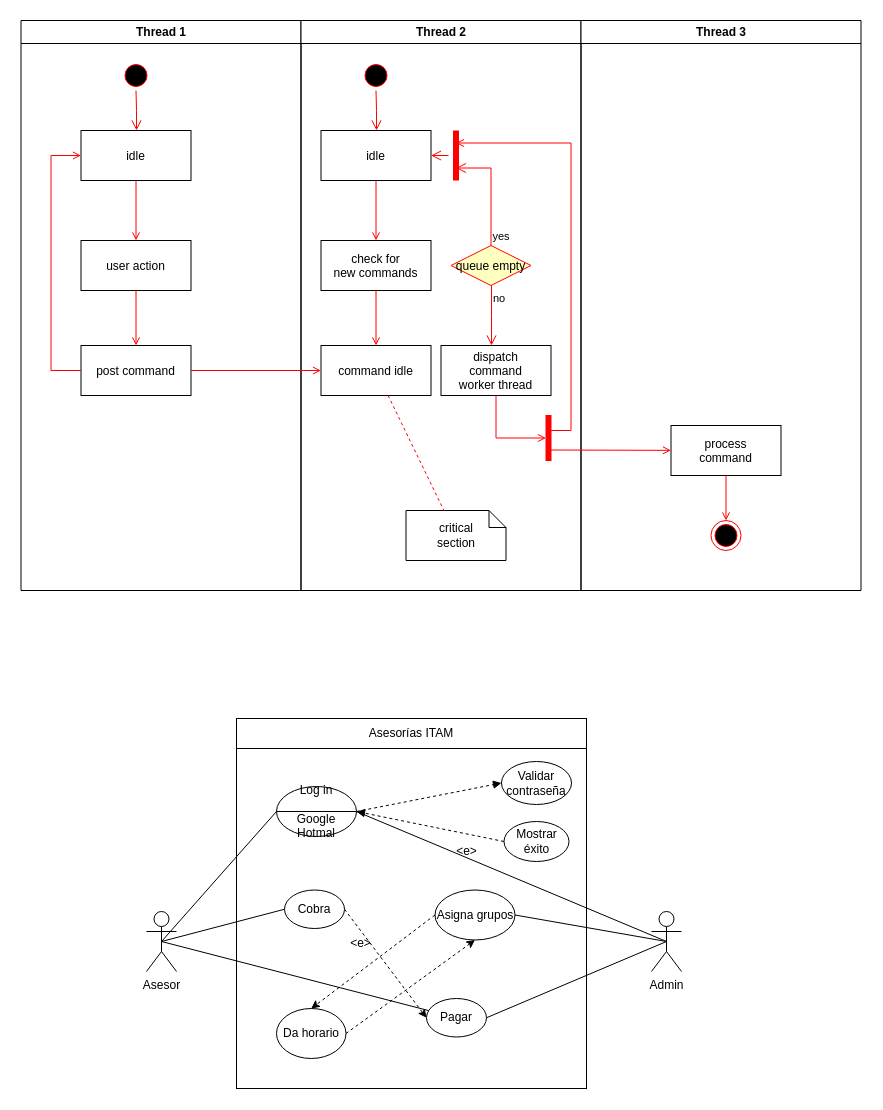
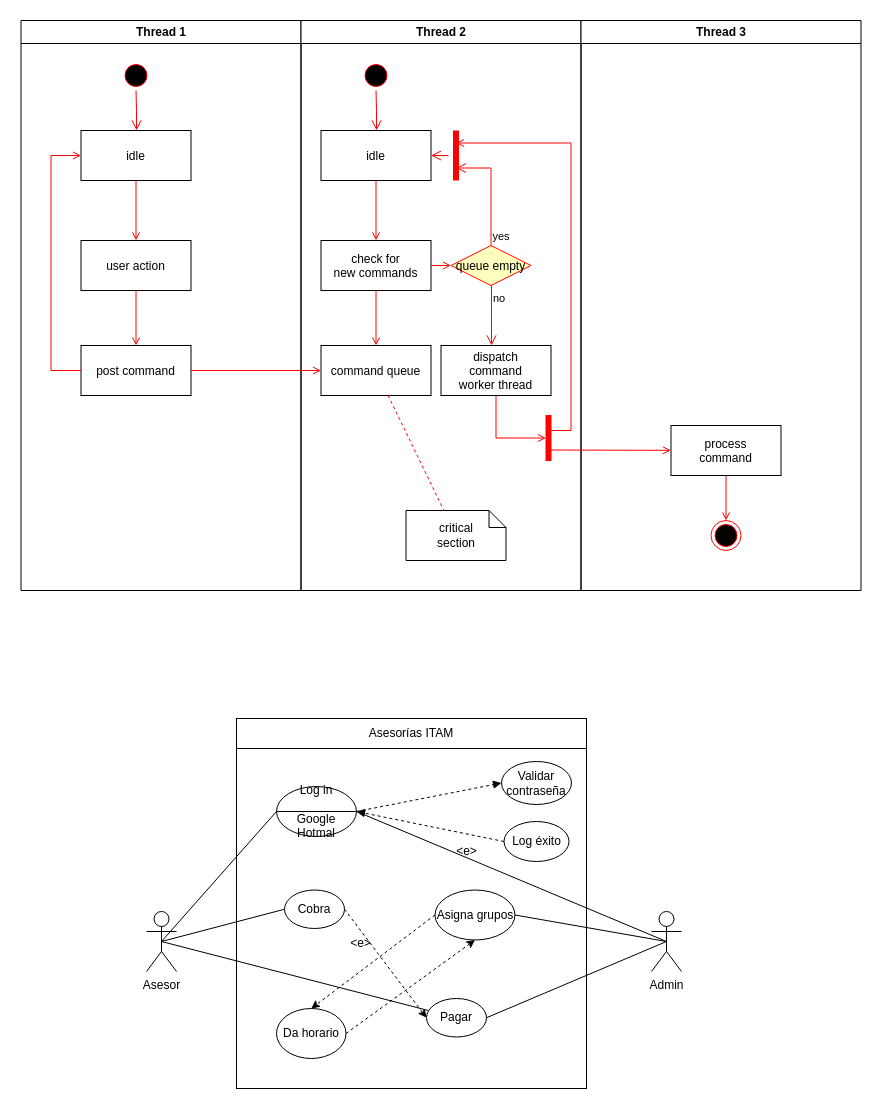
  <mxCell id="0" />
  <mxCell id="1" parent="0" />
  <mxCell id="2" value="Thread 1" style="swimlane;whiteSpace=wrap" parent="1" vertex="1"><mxGeometry x="20.5" y="20" width="280" height="570" as="geometry" /></mxCell>
  <mxCell id="3" value="" style="ellipse;shape=startState;fillColor=#000000;strokeColor=#ff0000;" parent="2" vertex="1"><mxGeometry x="100" y="40" width="30" height="30" as="geometry" /></mxCell>
  <mxCell id="4" value="" style="edgeStyle=elbowEdgeStyle;elbow=horizontal;verticalAlign=bottom;endArrow=open;endSize=8;strokeColor=#FF0000;endFill=1;rounded=0" parent="2" source="3" target="5" edge="1"><mxGeometry x="100" y="40" as="geometry"><mxPoint x="115" y="110" as="targetPoint" /></mxGeometry></mxCell>
  <mxCell id="5" value="idle" style="" parent="2" vertex="1"><mxGeometry x="60" y="110" width="110" height="50" as="geometry" /></mxCell>
  <mxCell id="6" value="user action" style="" parent="2" vertex="1"><mxGeometry x="60" y="220" width="110" height="50" as="geometry" /></mxCell>
  <mxCell id="7" value="" style="endArrow=open;strokeColor=#FF0000;endFill=1;rounded=0" parent="2" source="5" target="6" edge="1"><mxGeometry relative="1" as="geometry" /></mxCell>
  <mxCell id="8" value="post command" style="" parent="2" vertex="1"><mxGeometry x="60" y="325" width="110" height="50" as="geometry" /></mxCell>
  <mxCell id="9" value="" style="endArrow=open;strokeColor=#FF0000;endFill=1;rounded=0" parent="2" source="6" target="8" edge="1"><mxGeometry relative="1" as="geometry" /></mxCell>
  <mxCell id="10" value="" style="edgeStyle=elbowEdgeStyle;elbow=horizontal;strokeColor=#FF0000;endArrow=open;endFill=1;rounded=0" parent="2" source="8" target="5" edge="1"><mxGeometry width="100" height="100" relative="1" as="geometry"><mxPoint x="160" y="290" as="sourcePoint" /><mxPoint x="260" y="190" as="targetPoint" /><Array as="points"><mxPoint x="30" y="250" /></Array></mxGeometry></mxCell>
  <mxCell id="11" value="Thread 2" style="swimlane;whiteSpace=wrap" parent="1" vertex="1"><mxGeometry x="300.5" y="20" width="280" height="570" as="geometry" /></mxCell>
  <mxCell id="12" value="" style="ellipse;shape=startState;fillColor=#000000;strokeColor=#ff0000;" parent="11" vertex="1"><mxGeometry x="60" y="40" width="30" height="30" as="geometry" /></mxCell>
  <mxCell id="13" value="" style="edgeStyle=elbowEdgeStyle;elbow=horizontal;verticalAlign=bottom;endArrow=open;endSize=8;strokeColor=#FF0000;endFill=1;rounded=0" parent="11" source="12" target="14" edge="1"><mxGeometry x="40" y="20" as="geometry"><mxPoint x="55" y="90" as="targetPoint" /></mxGeometry></mxCell>
  <mxCell id="14" value="idle" style="" parent="11" vertex="1"><mxGeometry x="20" y="110" width="110" height="50" as="geometry" /></mxCell>
  <mxCell id="15" value="check for &#10;new commands" style="" parent="11" vertex="1"><mxGeometry x="20" y="220" width="110" height="50" as="geometry" /></mxCell>
  <mxCell id="16" value="" style="endArrow=open;strokeColor=#FF0000;endFill=1;rounded=0" parent="11" source="14" target="15" edge="1"><mxGeometry relative="1" as="geometry" /></mxCell>
- <mxCell id="17" value="command idle" style="" parent="11" vertex="1"><mxGeometry x="20" y="325" width="110" height="50" as="geometry" /></mxCell>
+ <mxCell id="17" value="command queue" style="" parent="11" vertex="1"><mxGeometry x="20" y="325" width="110" height="50" as="geometry" /></mxCell>
  <mxCell id="18" value="" style="endArrow=open;strokeColor=#FF0000;endFill=1;rounded=0" parent="11" source="15" target="17" edge="1"><mxGeometry relative="1" as="geometry" /></mxCell>
  <mxCell id="19" value="queue empty" style="rhombus;fillColor=#ffffc0;strokeColor=#ff0000;" parent="11" vertex="1"><mxGeometry x="150" y="225" width="80" height="40" as="geometry" /></mxCell>
  <mxCell id="20" value="yes" style="edgeStyle=elbowEdgeStyle;elbow=horizontal;align=left;verticalAlign=bottom;endArrow=open;endSize=8;strokeColor=#FF0000;exitX=0.5;exitY=0;endFill=1;rounded=0;entryX=0.75;entryY=0.5;entryPerimeter=0" parent="11" source="19" target="23" edge="1"><mxGeometry x="-1" relative="1" as="geometry"><mxPoint x="160" y="150" as="targetPoint" /><Array as="points"><mxPoint x="190" y="180" /></Array></mxGeometry></mxCell>
  <mxCell id="21" value="no" style="edgeStyle=elbowEdgeStyle;elbow=horizontal;align=left;verticalAlign=top;endArrow=open;endSize=8;strokeColor=#FF0000;endFill=1;rounded=0" parent="11" source="19" target="25" edge="1"><mxGeometry x="-1" relative="1" as="geometry"><mxPoint x="190" y="305" as="targetPoint" /></mxGeometry></mxCell>
+ <mxCell id="22" value="" style="endArrow=open;strokeColor=#FF0000;endFill=1;rounded=0" parent="11" source="15" target="19" edge="1"><mxGeometry relative="1" as="geometry" /></mxCell>
  <mxCell id="23" value="" style="shape=line;strokeWidth=6;strokeColor=#ff0000;rotation=90" parent="11" vertex="1"><mxGeometry x="130" y="127.5" width="50" height="15" as="geometry" /></mxCell>
  <mxCell id="24" value="" style="edgeStyle=elbowEdgeStyle;elbow=horizontal;verticalAlign=bottom;endArrow=open;endSize=8;strokeColor=#FF0000;endFill=1;rounded=0" parent="11" source="23" target="14" edge="1"><mxGeometry x="130" y="90" as="geometry"><mxPoint x="230" y="140" as="targetPoint" /></mxGeometry></mxCell>
  <mxCell id="25" value="dispatch&#10;command&#10;worker thread" style="" parent="11" vertex="1"><mxGeometry x="140" y="325" width="110" height="50" as="geometry" /></mxCell>
  <mxCell id="26" value="critical&#10;section" style="shape=note;whiteSpace=wrap;size=17" parent="11" vertex="1"><mxGeometry x="105" y="490" width="100" height="50" as="geometry" /></mxCell>
  <mxCell id="27" value="" style="endArrow=none;strokeColor=#FF0000;endFill=0;rounded=0;dashed=1" parent="11" source="17" target="26" edge="1"><mxGeometry relative="1" as="geometry" /></mxCell>
  <mxCell id="28" value="" style="whiteSpace=wrap;strokeColor=#FF0000;fillColor=#FF0000" parent="11" vertex="1"><mxGeometry x="245" y="395" width="5" height="45" as="geometry" /></mxCell>
  <mxCell id="29" value="" style="edgeStyle=elbowEdgeStyle;elbow=horizontal;entryX=0;entryY=0.5;strokeColor=#FF0000;endArrow=open;endFill=1;rounded=0" parent="11" source="25" target="28" edge="1"><mxGeometry width="100" height="100" relative="1" as="geometry"><mxPoint x="60" y="480" as="sourcePoint" /><mxPoint x="160" y="380" as="targetPoint" /><Array as="points"><mxPoint x="195" y="400" /></Array></mxGeometry></mxCell>
  <mxCell id="30" value="Thread 3" style="swimlane;whiteSpace=wrap" parent="1" vertex="1"><mxGeometry x="580.5" y="20" width="280" height="570" as="geometry" /></mxCell>
  <mxCell id="31" value="process&#10;command" style="" parent="30" vertex="1"><mxGeometry x="90" y="405" width="110" height="50" as="geometry" /></mxCell>
  <mxCell id="32" value="" style="edgeStyle=elbowEdgeStyle;elbow=horizontal;strokeColor=#FF0000;endArrow=open;endFill=1;rounded=0;entryX=0.25;entryY=0.5;entryPerimeter=0" parent="30" target="23" edge="1"><mxGeometry width="100" height="100" relative="1" as="geometry"><mxPoint x="-30" y="410" as="sourcePoint" /><mxPoint x="-120" y="120" as="targetPoint" /><Array as="points"><mxPoint x="-10" y="135" /></Array></mxGeometry></mxCell>
  <mxCell id="33" value="" style="edgeStyle=none;strokeColor=#FF0000;endArrow=open;endFill=1;rounded=0" parent="30" target="31" edge="1"><mxGeometry width="100" height="100" relative="1" as="geometry"><mxPoint x="-30" y="429.5" as="sourcePoint" /><mxPoint x="90" y="429.5" as="targetPoint" /></mxGeometry></mxCell>
  <mxCell id="34" value="" style="ellipse;shape=endState;fillColor=#000000;strokeColor=#ff0000" parent="30" vertex="1"><mxGeometry x="130" y="500" width="30" height="30" as="geometry" /></mxCell>
  <mxCell id="35" value="" style="endArrow=open;strokeColor=#FF0000;endFill=1;rounded=0" parent="30" source="31" target="34" edge="1"><mxGeometry relative="1" as="geometry" /></mxCell>
  <mxCell id="36" value="" style="endArrow=open;strokeColor=#FF0000;endFill=1;rounded=0" parent="1" source="8" target="17" edge="1"><mxGeometry relative="1" as="geometry" /></mxCell>
  <mxCell id="37" value="" style="rounded=0;whiteSpace=wrap;html=1;" vertex="1" parent="1"><mxGeometry x="236" y="718" width="350" height="370" as="geometry" /></mxCell>
  <mxCell id="38" style="rounded=0;orthogonalLoop=1;jettySize=auto;html=1;exitX=0.5;exitY=0.5;exitDx=0;exitDy=0;exitPerimeter=0;entryX=0;entryY=0.5;entryDx=0;entryDy=0;endArrow=none;endFill=0;" edge="1" parent="1" source="40" target="54"><mxGeometry relative="1" as="geometry" /></mxCell>
  <mxCell id="39" style="edgeStyle=none;rounded=0;orthogonalLoop=1;jettySize=auto;html=1;exitX=0.5;exitY=0.5;exitDx=0;exitDy=0;exitPerimeter=0;endArrow=none;endFill=0;" edge="1" parent="1" source="40" target="56"><mxGeometry relative="1" as="geometry" /></mxCell>
  <mxCell id="40" value="Asesor" style="shape=umlActor;verticalLabelPosition=bottom;verticalAlign=top;html=1;outlineConnect=0;" vertex="1" parent="1"><mxGeometry x="146" y="911" width="30" height="60" as="geometry" /></mxCell>
  <mxCell id="41" style="edgeStyle=none;rounded=0;orthogonalLoop=1;jettySize=auto;html=1;exitX=0.5;exitY=0.5;exitDx=0;exitDy=0;exitPerimeter=0;endArrow=none;endFill=0;entryX=1;entryY=0.5;entryDx=0;entryDy=0;" edge="1" parent="1" source="43" target="54"><mxGeometry relative="1" as="geometry"><mxPoint x="354.5" y="808" as="targetPoint" /></mxGeometry></mxCell>
  <mxCell id="42" style="edgeStyle=none;rounded=0;orthogonalLoop=1;jettySize=auto;html=1;exitX=0.5;exitY=0.5;exitDx=0;exitDy=0;exitPerimeter=0;entryX=1;entryY=0.5;entryDx=0;entryDy=0;endArrow=none;endFill=0;" edge="1" parent="1" source="43" target="56"><mxGeometry relative="1" as="geometry" /></mxCell>
  <mxCell id="43" value="Admin" style="shape=umlActor;verticalLabelPosition=bottom;verticalAlign=top;html=1;outlineConnect=0;" vertex="1" parent="1"><mxGeometry x="651" y="911" width="30" height="60" as="geometry" /></mxCell>
  <mxCell id="44" value="Asesorías ITAM" style="rounded=0;whiteSpace=wrap;html=1;" vertex="1" parent="1"><mxGeometry x="236" y="718" width="350" height="30" as="geometry" /></mxCell>
  <mxCell id="45" style="edgeStyle=none;rounded=0;orthogonalLoop=1;jettySize=auto;html=1;exitX=1;exitY=0.5;exitDx=0;exitDy=0;entryX=0;entryY=0.5;entryDx=0;entryDy=0;endArrow=block;endFill=1;dashed=1;" edge="1" parent="1" source="54" target="50"><mxGeometry relative="1" as="geometry"><mxPoint x="361" y="841" as="sourcePoint" /></mxGeometry></mxCell>
  <mxCell id="46" style="edgeStyle=none;rounded=0;orthogonalLoop=1;jettySize=auto;html=1;exitX=1;exitY=0.5;exitDx=0;exitDy=0;entryX=0.5;entryY=0.5;entryDx=0;entryDy=0;entryPerimeter=0;endArrow=none;endFill=0;" edge="1" parent="1" source="48" target="43"><mxGeometry relative="1" as="geometry" /></mxCell>
  <mxCell id="47" style="edgeStyle=none;rounded=0;orthogonalLoop=1;jettySize=auto;html=1;exitX=0;exitY=0.5;exitDx=0;exitDy=0;entryX=0.5;entryY=0;entryDx=0;entryDy=0;dashed=1;endArrow=classic;endFill=1;" edge="1" parent="1" source="48" target="61"><mxGeometry relative="1" as="geometry" /></mxCell>
  <mxCell id="48" value="Asigna grupos" style="ellipse;whiteSpace=wrap;html=1;" vertex="1" parent="1"><mxGeometry x="434.5" y="889.5" width="80" height="50" as="geometry" /></mxCell>
  <mxCell id="49" style="edgeStyle=none;rounded=0;orthogonalLoop=1;jettySize=auto;html=1;exitX=0;exitY=0.5;exitDx=0;exitDy=0;entryX=0.5;entryY=0.5;entryDx=0;entryDy=0;entryPerimeter=0;endArrow=none;endFill=0;" edge="1" parent="1" source="58" target="40"><mxGeometry relative="1" as="geometry"><mxPoint x="281" y="1126" as="sourcePoint" /></mxGeometry></mxCell>
  <mxCell id="50" value="Validar contraseña" style="ellipse;whiteSpace=wrap;html=1;" vertex="1" parent="1"><mxGeometry x="501" y="761" width="70" height="43" as="geometry" /></mxCell>
  <mxCell id="51" style="edgeStyle=none;rounded=0;orthogonalLoop=1;jettySize=auto;html=1;exitX=0;exitY=0.5;exitDx=0;exitDy=0;dashed=1;endArrow=block;endFill=1;entryX=1;entryY=0.5;entryDx=0;entryDy=0;" edge="1" parent="1" source="52" target="54"><mxGeometry relative="1" as="geometry"><mxPoint x="354.5" y="818" as="targetPoint" /></mxGeometry></mxCell>
- <mxCell id="52" value="Mostrar éxito" style="ellipse;whiteSpace=wrap;html=1;" vertex="1" parent="1"><mxGeometry x="503.5" y="821" width="65" height="40" as="geometry" /></mxCell>
+ <mxCell id="52" value="Log éxito" style="ellipse;whiteSpace=wrap;html=1;" vertex="1" parent="1"><mxGeometry x="503.5" y="821" width="65" height="40" as="geometry" /></mxCell>
  <mxCell id="53" value="&amp;lt;e&amp;gt;" style="text;html=1;align=center;verticalAlign=middle;resizable=0;points=[];autosize=1;strokeColor=none;fillColor=none;" vertex="1" parent="1"><mxGeometry x="446" y="836" width="40" height="30" as="geometry" /></mxCell>
  <mxCell id="54" value="Log in&lt;br&gt;&lt;br&gt;Google&lt;br&gt;Hotmal" style="ellipse;whiteSpace=wrap;html=1;" vertex="1" parent="1"><mxGeometry x="276" y="786" width="80" height="50" as="geometry" /></mxCell>
  <mxCell id="55" style="edgeStyle=none;rounded=0;orthogonalLoop=1;jettySize=auto;html=1;exitX=0;exitY=0.5;exitDx=0;exitDy=0;entryX=1;entryY=0.5;entryDx=0;entryDy=0;endArrow=none;endFill=0;" edge="1" parent="1" source="54" target="54"><mxGeometry relative="1" as="geometry" /></mxCell>
  <mxCell id="56" value="Pagar" style="ellipse;whiteSpace=wrap;html=1;" vertex="1" parent="1"><mxGeometry x="426" y="998" width="60" height="38.5" as="geometry" /></mxCell>
  <mxCell id="57" style="edgeStyle=none;rounded=0;orthogonalLoop=1;jettySize=auto;html=1;exitX=1;exitY=0.5;exitDx=0;exitDy=0;entryX=0;entryY=0.5;entryDx=0;entryDy=0;dashed=1;endArrow=classic;endFill=1;" edge="1" parent="1" source="58" target="56"><mxGeometry relative="1" as="geometry" /></mxCell>
  <mxCell id="58" value="Cobra" style="ellipse;whiteSpace=wrap;html=1;" vertex="1" parent="1"><mxGeometry x="284" y="889.5" width="60" height="38.5" as="geometry" /></mxCell>
  <mxCell id="59" value="&amp;lt;e&amp;gt;" style="text;html=1;align=center;verticalAlign=middle;resizable=0;points=[];autosize=1;strokeColor=none;fillColor=none;" vertex="1" parent="1"><mxGeometry x="339.5" y="928" width="40" height="30" as="geometry" /></mxCell>
  <mxCell id="60" style="edgeStyle=none;rounded=0;orthogonalLoop=1;jettySize=auto;html=1;exitX=1;exitY=0.5;exitDx=0;exitDy=0;entryX=0.5;entryY=1;entryDx=0;entryDy=0;dashed=1;endArrow=classic;endFill=1;" edge="1" parent="1" source="61" target="48"><mxGeometry relative="1" as="geometry" /></mxCell>
  <mxCell id="61" value="Da horario" style="ellipse;whiteSpace=wrap;html=1;" vertex="1" parent="1"><mxGeometry x="276" y="1008" width="69.5" height="50" as="geometry" /></mxCell>
